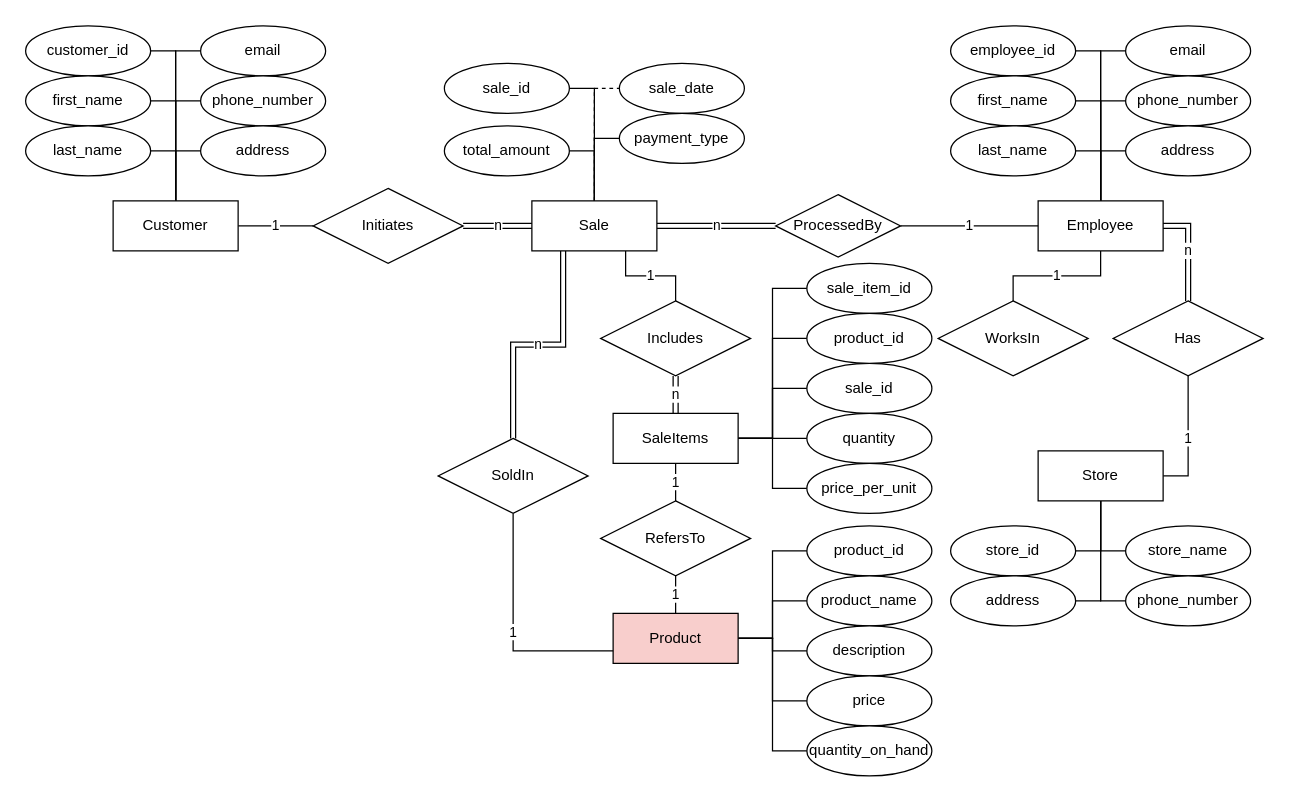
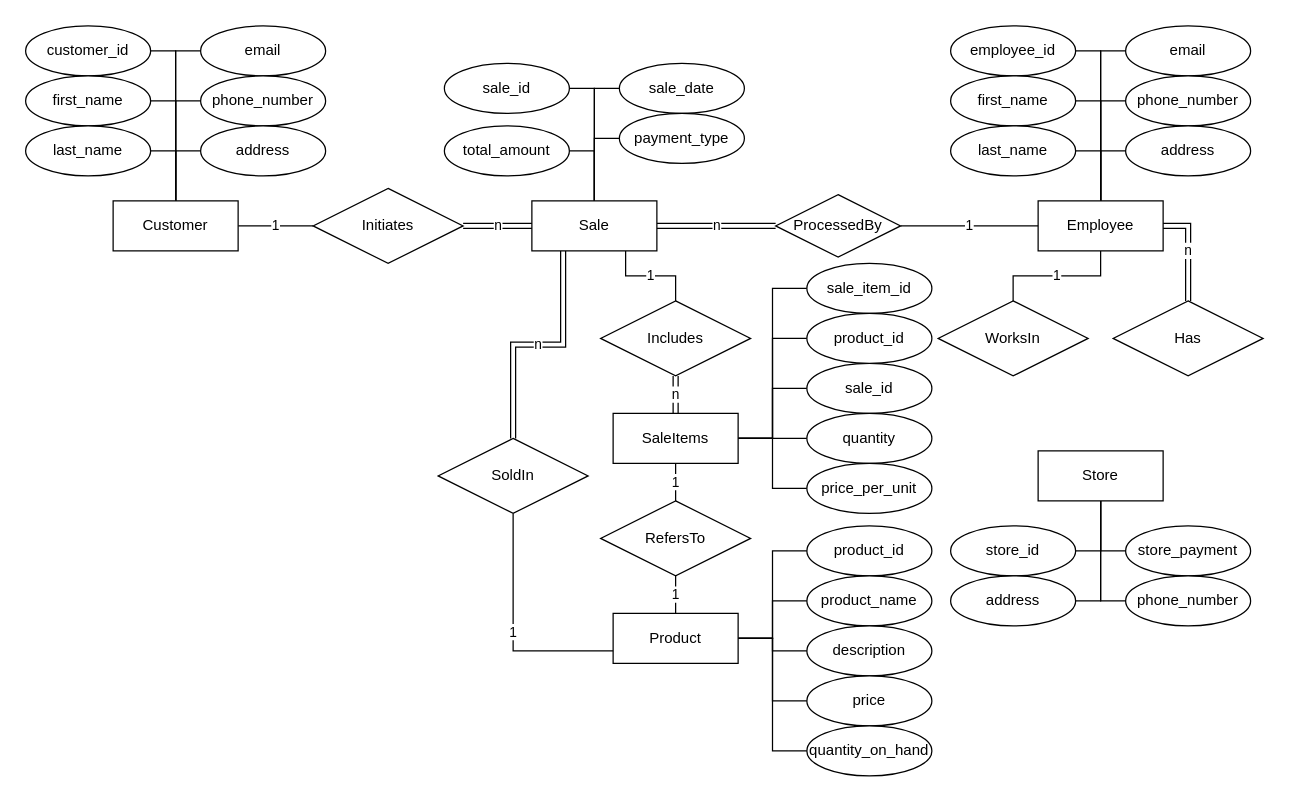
  <mxCell id="0" />
  <mxCell id="1" parent="0" />
  <mxCell id="2" style="edgeStyle=orthogonalEdgeStyle;rounded=0;orthogonalLoop=1;jettySize=auto;html=1;exitX=0.5;exitY=0;exitDx=0;exitDy=0;entryX=1;entryY=0.5;entryDx=0;entryDy=0;endArrow=none;endFill=0;" parent="1" source="9" target="12" edge="1"><mxGeometry relative="1" as="geometry" /></mxCell>
  <mxCell id="3" style="edgeStyle=orthogonalEdgeStyle;rounded=0;orthogonalLoop=1;jettySize=auto;html=1;exitX=0.5;exitY=0;exitDx=0;exitDy=0;entryX=0;entryY=0.5;entryDx=0;entryDy=0;endArrow=none;endFill=0;" parent="1" source="9" target="15" edge="1"><mxGeometry relative="1" as="geometry" /></mxCell>
  <mxCell id="4" style="edgeStyle=orthogonalEdgeStyle;rounded=0;orthogonalLoop=1;jettySize=auto;html=1;exitX=0.5;exitY=0;exitDx=0;exitDy=0;entryX=1;entryY=0.5;entryDx=0;entryDy=0;endArrow=none;endFill=0;" parent="1" source="9" target="11" edge="1"><mxGeometry relative="1" as="geometry" /></mxCell>
  <mxCell id="5" style="edgeStyle=orthogonalEdgeStyle;rounded=0;orthogonalLoop=1;jettySize=auto;html=1;exitX=0.5;exitY=0;exitDx=0;exitDy=0;entryX=0;entryY=0.5;entryDx=0;entryDy=0;endArrow=none;endFill=0;" parent="1" source="9" target="14" edge="1"><mxGeometry relative="1" as="geometry" /></mxCell>
  <mxCell id="6" style="edgeStyle=orthogonalEdgeStyle;rounded=0;orthogonalLoop=1;jettySize=auto;html=1;exitX=0.5;exitY=0;exitDx=0;exitDy=0;entryX=0;entryY=0.5;entryDx=0;entryDy=0;endArrow=none;endFill=0;" parent="1" source="9" target="13" edge="1"><mxGeometry relative="1" as="geometry" /></mxCell>
  <mxCell id="7" style="edgeStyle=orthogonalEdgeStyle;rounded=0;orthogonalLoop=1;jettySize=auto;html=1;exitX=0.5;exitY=0;exitDx=0;exitDy=0;entryX=1;entryY=0.5;entryDx=0;entryDy=0;endArrow=none;endFill=0;" parent="1" source="9" target="10" edge="1"><mxGeometry relative="1" as="geometry" /></mxCell>
  <mxCell id="8" value="1" style="edgeStyle=orthogonalEdgeStyle;rounded=0;orthogonalLoop=1;jettySize=auto;html=1;exitX=1;exitY=0.5;exitDx=0;exitDy=0;entryX=0;entryY=0.5;entryDx=0;entryDy=0;endArrow=none;endFill=0;" parent="1" source="9" target="24" edge="1"><mxGeometry relative="1" as="geometry" /></mxCell>
  <mxCell id="9" value="Customer" style="whiteSpace=wrap;html=1;align=center;" parent="1" vertex="1"><mxGeometry x="90" y="160" width="100" height="40" as="geometry" /></mxCell>
  <mxCell id="10" value="customer_id" style="ellipse;whiteSpace=wrap;html=1;align=center;" parent="1" vertex="1"><mxGeometry x="20" width="100" height="40" as="geometry" y="20" /></mxCell>
  <mxCell id="11" value="first_name" style="ellipse;whiteSpace=wrap;html=1;align=center;" parent="1" vertex="1"><mxGeometry x="20" y="60" width="100" height="40" as="geometry" /></mxCell>
  <mxCell id="12" value="last_name" style="ellipse;whiteSpace=wrap;html=1;align=center;" parent="1" vertex="1"><mxGeometry x="20" y="100" width="100" height="40" as="geometry" /></mxCell>
  <mxCell id="13" value="email" style="ellipse;whiteSpace=wrap;html=1;align=center;" parent="1" vertex="1"><mxGeometry x="160" width="100" height="40" as="geometry" y="20" /></mxCell>
  <mxCell id="14" value="phone_number" style="ellipse;whiteSpace=wrap;html=1;align=center;" parent="1" vertex="1"><mxGeometry x="160" y="60" width="100" height="40" as="geometry" /></mxCell>
  <mxCell id="15" value="address" style="ellipse;whiteSpace=wrap;html=1;align=center;" parent="1" vertex="1"><mxGeometry x="160" y="100" width="100" height="40" as="geometry" /></mxCell>
  <mxCell id="16" style="edgeStyle=orthogonalEdgeStyle;rounded=0;orthogonalLoop=1;jettySize=auto;html=1;exitX=0.5;exitY=0;exitDx=0;exitDy=0;entryX=1;entryY=0.5;entryDx=0;entryDy=0;endArrow=none;endFill=0;" parent="1" source="22" target="27" edge="1"><mxGeometry relative="1" as="geometry" /></mxCell>
  <mxCell id="17" style="edgeStyle=orthogonalEdgeStyle;rounded=0;orthogonalLoop=1;jettySize=auto;html=1;exitX=0.5;exitY=0;exitDx=0;exitDy=0;entryX=0;entryY=0.5;entryDx=0;entryDy=0;endArrow=none;endFill=0;" parent="1" source="22" target="28" edge="1"><mxGeometry relative="1" as="geometry" /></mxCell>
  <mxCell id="18" style="edgeStyle=orthogonalEdgeStyle;rounded=0;orthogonalLoop=1;jettySize=auto;html=1;exitX=0.5;exitY=0;exitDx=0;exitDy=0;entryX=1;entryY=0.5;entryDx=0;entryDy=0;endArrow=none;endFill=0;" parent="1" source="22" target="25" edge="1"><mxGeometry relative="1" as="geometry" /></mxCell>
- <mxCell id="19" style="edgeStyle=orthogonalEdgeStyle;rounded=0;orthogonalLoop=1;jettySize=auto;html=1;exitX=0.5;exitY=0;exitDx=0;exitDy=0;entryX=0;entryY=0.5;entryDx=0;entryDy=0;endArrow=none;endFill=0;dashed=1;" parent="1" source="22" target="26" edge="1"><mxGeometry relative="1" as="geometry" /></mxCell>
+ <mxCell id="19" style="edgeStyle=orthogonalEdgeStyle;rounded=0;orthogonalLoop=1;jettySize=auto;html=1;exitX=0.5;exitY=0;exitDx=0;exitDy=0;entryX=0;entryY=0.5;entryDx=0;entryDy=0;endArrow=none;endFill=0;" parent="1" source="22" target="26" edge="1"><mxGeometry relative="1" as="geometry" /></mxCell>
  <mxCell id="20" value="1" style="edgeStyle=orthogonalEdgeStyle;rounded=0;orthogonalLoop=1;jettySize=auto;html=1;exitX=0.75;exitY=1;exitDx=0;exitDy=0;entryX=0.5;entryY=0;entryDx=0;entryDy=0;endArrow=none;endFill=0;" parent="1" source="22" target="37" edge="1"><mxGeometry relative="1" as="geometry"><mxPoint x="485" y="200" as="sourcePoint" /></mxGeometry></mxCell>
  <mxCell id="21" value="n" style="edgeStyle=orthogonalEdgeStyle;rounded=0;orthogonalLoop=1;jettySize=auto;html=1;exitX=1;exitY=0.5;exitDx=0;exitDy=0;entryX=0;entryY=0.5;entryDx=0;entryDy=0;endArrow=none;endFill=0;shape=link;" parent="1" source="22" target="68" edge="1"><mxGeometry relative="1" as="geometry" /></mxCell>
  <mxCell id="22" value="Sale" style="whiteSpace=wrap;html=1;align=center;" parent="1" vertex="1"><mxGeometry x="425" y="160" width="100" height="40" as="geometry" /></mxCell>
  <mxCell id="23" value="n" style="edgeStyle=orthogonalEdgeStyle;rounded=0;orthogonalLoop=1;jettySize=auto;html=1;exitX=1;exitY=0.5;exitDx=0;exitDy=0;entryX=0;entryY=0.5;entryDx=0;entryDy=0;endArrow=none;endFill=0;shape=link;" parent="1" source="24" target="22" edge="1"><mxGeometry relative="1" as="geometry" /></mxCell>
  <mxCell id="24" value="Initiates" style="shape=rhombus;perimeter=rhombusPerimeter;whiteSpace=wrap;html=1;align=center;" parent="1" vertex="1"><mxGeometry x="250" y="150" width="120" height="60" as="geometry" /></mxCell>
  <mxCell id="25" value="sale_id" style="ellipse;whiteSpace=wrap;html=1;align=center;" parent="1" vertex="1"><mxGeometry x="355" y="50" width="100" height="40" as="geometry" /></mxCell>
  <mxCell id="26" value="sale_date" style="ellipse;whiteSpace=wrap;html=1;align=center;" parent="1" vertex="1"><mxGeometry x="495" y="50" width="100" height="40" as="geometry" /></mxCell>
  <mxCell id="27" value="total_amount" style="ellipse;whiteSpace=wrap;html=1;align=center;" parent="1" vertex="1"><mxGeometry x="355" y="100" width="100" height="40" as="geometry" /></mxCell>
  <mxCell id="28" value="payment_type" style="ellipse;whiteSpace=wrap;html=1;align=center;" parent="1" vertex="1"><mxGeometry x="495" y="90" width="100" height="40" as="geometry" /></mxCell>
  <mxCell id="29" style="edgeStyle=orthogonalEdgeStyle;rounded=0;orthogonalLoop=1;jettySize=auto;html=1;exitX=1;exitY=0.5;exitDx=0;exitDy=0;entryX=0;entryY=0.5;entryDx=0;entryDy=0;endArrow=none;endFill=0;" parent="1" source="35" target="42" edge="1"><mxGeometry relative="1" as="geometry" /></mxCell>
  <mxCell id="30" style="edgeStyle=orthogonalEdgeStyle;rounded=0;orthogonalLoop=1;jettySize=auto;html=1;exitX=1;exitY=0.5;exitDx=0;exitDy=0;entryX=0;entryY=0.5;entryDx=0;entryDy=0;endArrow=none;endFill=0;" parent="1" source="35" target="41" edge="1"><mxGeometry relative="1" as="geometry" /></mxCell>
  <mxCell id="31" style="edgeStyle=orthogonalEdgeStyle;rounded=0;orthogonalLoop=1;jettySize=auto;html=1;exitX=1;exitY=0.5;exitDx=0;exitDy=0;entryX=0;entryY=0.5;entryDx=0;entryDy=0;endArrow=none;endFill=0;" parent="1" source="35" target="39" edge="1"><mxGeometry relative="1" as="geometry" /></mxCell>
  <mxCell id="32" style="edgeStyle=orthogonalEdgeStyle;rounded=0;orthogonalLoop=1;jettySize=auto;html=1;exitX=1;exitY=0.5;exitDx=0;exitDy=0;entryX=0;entryY=0.5;entryDx=0;entryDy=0;endArrow=none;endFill=0;" parent="1" source="35" target="40" edge="1"><mxGeometry relative="1" as="geometry" /></mxCell>
  <mxCell id="33" style="edgeStyle=orthogonalEdgeStyle;rounded=0;orthogonalLoop=1;jettySize=auto;html=1;exitX=1;exitY=0.5;exitDx=0;exitDy=0;entryX=0;entryY=0.5;entryDx=0;entryDy=0;endArrow=none;endFill=0;" parent="1" source="35" target="38" edge="1"><mxGeometry relative="1" as="geometry" /></mxCell>
  <mxCell id="34" value="1" style="edgeStyle=orthogonalEdgeStyle;rounded=0;orthogonalLoop=1;jettySize=auto;html=1;exitX=0.5;exitY=1;exitDx=0;exitDy=0;entryX=0.5;entryY=0;entryDx=0;entryDy=0;endArrow=none;endFill=0;" parent="1" source="35" target="50" edge="1"><mxGeometry relative="1" as="geometry" /></mxCell>
  <mxCell id="35" value="SaleItems" style="whiteSpace=wrap;html=1;align=center;" parent="1" vertex="1"><mxGeometry x="490" y="330" width="100" height="40" as="geometry" /></mxCell>
  <mxCell id="36" value="n" style="edgeStyle=orthogonalEdgeStyle;rounded=0;orthogonalLoop=1;jettySize=auto;html=1;exitX=0.5;exitY=1;exitDx=0;exitDy=0;entryX=0.5;entryY=0;entryDx=0;entryDy=0;endArrow=none;endFill=0;shape=link;" parent="1" source="37" target="35" edge="1"><mxGeometry relative="1" as="geometry" /></mxCell>
  <mxCell id="37" value="Includes" style="shape=rhombus;perimeter=rhombusPerimeter;whiteSpace=wrap;html=1;align=center;" parent="1" vertex="1"><mxGeometry x="480" y="240" width="120" height="60" as="geometry" /></mxCell>
  <mxCell id="38" value="sale_item_id" style="ellipse;whiteSpace=wrap;html=1;align=center;" parent="1" vertex="1"><mxGeometry x="645" y="210" width="100" height="40" as="geometry" /></mxCell>
  <mxCell id="39" value="sale_id" style="ellipse;whiteSpace=wrap;html=1;align=center;" parent="1" vertex="1"><mxGeometry x="645" y="290" width="100" height="40" as="geometry" /></mxCell>
  <mxCell id="40" value="product_id" style="ellipse;whiteSpace=wrap;html=1;align=center;" parent="1" vertex="1"><mxGeometry x="645" y="250" width="100" height="40" as="geometry" /></mxCell>
  <mxCell id="41" value="quantity" style="ellipse;whiteSpace=wrap;html=1;align=center;" parent="1" vertex="1"><mxGeometry x="645" y="330" width="100" height="40" as="geometry" /></mxCell>
  <mxCell id="42" value="price_per_unit" style="ellipse;whiteSpace=wrap;html=1;align=center;" parent="1" vertex="1"><mxGeometry x="645" y="370" width="100" height="40" as="geometry" /></mxCell>
  <mxCell id="43" style="edgeStyle=orthogonalEdgeStyle;rounded=0;orthogonalLoop=1;jettySize=auto;html=1;exitX=1;exitY=0.5;exitDx=0;exitDy=0;entryX=0;entryY=0.5;entryDx=0;entryDy=0;endArrow=none;endFill=0;" parent="1" source="48" target="51" edge="1"><mxGeometry relative="1" as="geometry" /></mxCell>
  <mxCell id="44" style="edgeStyle=orthogonalEdgeStyle;rounded=0;orthogonalLoop=1;jettySize=auto;html=1;exitX=1;exitY=0.5;exitDx=0;exitDy=0;entryX=0;entryY=0.5;entryDx=0;entryDy=0;endArrow=none;endFill=0;" parent="1" source="48" target="52" edge="1"><mxGeometry relative="1" as="geometry" /></mxCell>
  <mxCell id="45" style="edgeStyle=orthogonalEdgeStyle;rounded=0;orthogonalLoop=1;jettySize=auto;html=1;exitX=1;exitY=0.5;exitDx=0;exitDy=0;entryX=0;entryY=0.5;entryDx=0;entryDy=0;endArrow=none;endFill=0;" parent="1" source="48" target="53" edge="1"><mxGeometry relative="1" as="geometry" /></mxCell>
  <mxCell id="46" style="edgeStyle=orthogonalEdgeStyle;rounded=0;orthogonalLoop=1;jettySize=auto;html=1;exitX=1;exitY=0.5;exitDx=0;exitDy=0;entryX=0;entryY=0.5;entryDx=0;entryDy=0;endArrow=none;endFill=0;" parent="1" source="48" target="54" edge="1"><mxGeometry relative="1" as="geometry" /></mxCell>
  <mxCell id="47" style="edgeStyle=orthogonalEdgeStyle;rounded=0;orthogonalLoop=1;jettySize=auto;html=1;exitX=1;exitY=0.5;exitDx=0;exitDy=0;entryX=0;entryY=0.5;entryDx=0;entryDy=0;endArrow=none;endFill=0;" parent="1" source="48" target="55" edge="1"><mxGeometry relative="1" as="geometry" /></mxCell>
- <mxCell id="48" value="Product" style="whiteSpace=wrap;html=1;align=center;fillColor=#f8cecc;" parent="1" vertex="1"><mxGeometry x="490" y="490" width="100" height="40" as="geometry" /></mxCell>
+ <mxCell id="48" value="Product" style="whiteSpace=wrap;html=1;align=center;" parent="1" vertex="1"><mxGeometry x="490" y="490" width="100" height="40" as="geometry" /></mxCell>
  <mxCell id="49" value="1" style="edgeStyle=orthogonalEdgeStyle;rounded=0;orthogonalLoop=1;jettySize=auto;html=1;exitX=0.5;exitY=1;exitDx=0;exitDy=0;entryX=0.5;entryY=0;entryDx=0;entryDy=0;endArrow=none;endFill=0;" parent="1" source="50" target="48" edge="1"><mxGeometry relative="1" as="geometry" /></mxCell>
  <mxCell id="50" value="RefersTo" style="shape=rhombus;perimeter=rhombusPerimeter;whiteSpace=wrap;html=1;align=center;" parent="1" vertex="1"><mxGeometry x="480" y="400" width="120" height="60" as="geometry" /></mxCell>
  <mxCell id="51" value="product_id" style="ellipse;whiteSpace=wrap;html=1;align=center;" parent="1" vertex="1"><mxGeometry x="645" y="420" width="100" height="40" as="geometry" /></mxCell>
  <mxCell id="52" value="product_name" style="ellipse;whiteSpace=wrap;html=1;align=center;" parent="1" vertex="1"><mxGeometry x="645" y="460" width="100" height="40" as="geometry" /></mxCell>
  <mxCell id="53" value="description" style="ellipse;whiteSpace=wrap;html=1;align=center;" parent="1" vertex="1"><mxGeometry x="645" y="500" width="100" height="40" as="geometry" /></mxCell>
  <mxCell id="54" value="price" style="ellipse;whiteSpace=wrap;html=1;align=center;" parent="1" vertex="1"><mxGeometry x="645" y="540" width="100" height="40" as="geometry" /></mxCell>
  <mxCell id="55" value="quantity_on_hand" style="ellipse;whiteSpace=wrap;html=1;align=center;" parent="1" vertex="1"><mxGeometry x="645" y="580" width="100" height="40" as="geometry" /></mxCell>
  <mxCell id="56" value="n" style="edgeStyle=orthogonalEdgeStyle;rounded=0;orthogonalLoop=1;jettySize=auto;html=1;exitX=0.5;exitY=0;exitDx=0;exitDy=0;entryX=0.25;entryY=1;entryDx=0;entryDy=0;endArrow=none;endFill=0;shape=link;" parent="1" source="58" target="22" edge="1"><mxGeometry relative="1" as="geometry" /></mxCell>
  <mxCell id="57" value="1" style="edgeStyle=orthogonalEdgeStyle;rounded=0;orthogonalLoop=1;jettySize=auto;html=1;exitX=0.5;exitY=1;exitDx=0;exitDy=0;entryX=0;entryY=0.75;entryDx=0;entryDy=0;endArrow=none;endFill=0;" parent="1" source="58" target="48" edge="1"><mxGeometry relative="1" as="geometry" /></mxCell>
  <mxCell id="58" value="SoldIn" style="shape=rhombus;perimeter=rhombusPerimeter;whiteSpace=wrap;html=1;align=center;" parent="1" vertex="1"><mxGeometry x="350" y="350" width="120" height="60" as="geometry" /></mxCell>
  <mxCell id="59" style="edgeStyle=orthogonalEdgeStyle;rounded=0;orthogonalLoop=1;jettySize=auto;html=1;exitX=0.5;exitY=0;exitDx=0;exitDy=0;entryX=1;entryY=0.5;entryDx=0;entryDy=0;endArrow=none;endFill=0;" parent="1" source="66" target="71" edge="1"><mxGeometry relative="1" as="geometry" /></mxCell>
  <mxCell id="60" style="edgeStyle=orthogonalEdgeStyle;rounded=0;orthogonalLoop=1;jettySize=auto;html=1;exitX=0.5;exitY=0;exitDx=0;exitDy=0;entryX=0;entryY=0.5;entryDx=0;entryDy=0;endArrow=none;endFill=0;" parent="1" source="66" target="74" edge="1"><mxGeometry relative="1" as="geometry" /></mxCell>
  <mxCell id="61" style="edgeStyle=orthogonalEdgeStyle;rounded=0;orthogonalLoop=1;jettySize=auto;html=1;exitX=0.5;exitY=0;exitDx=0;exitDy=0;entryX=1;entryY=0.5;entryDx=0;entryDy=0;endArrow=none;endFill=0;" parent="1" source="66" target="70" edge="1"><mxGeometry relative="1" as="geometry" /></mxCell>
  <mxCell id="62" style="edgeStyle=orthogonalEdgeStyle;rounded=0;orthogonalLoop=1;jettySize=auto;html=1;exitX=0.5;exitY=0;exitDx=0;exitDy=0;entryX=0;entryY=0.5;entryDx=0;entryDy=0;endArrow=none;endFill=0;" parent="1" source="66" target="73" edge="1"><mxGeometry relative="1" as="geometry" /></mxCell>
  <mxCell id="63" style="edgeStyle=orthogonalEdgeStyle;rounded=0;orthogonalLoop=1;jettySize=auto;html=1;exitX=0.5;exitY=0;exitDx=0;exitDy=0;entryX=1;entryY=0.5;entryDx=0;entryDy=0;endArrow=none;endFill=0;" parent="1" source="66" target="69" edge="1"><mxGeometry relative="1" as="geometry" /></mxCell>
  <mxCell id="64" style="edgeStyle=orthogonalEdgeStyle;rounded=0;orthogonalLoop=1;jettySize=auto;html=1;exitX=0.5;exitY=0;exitDx=0;exitDy=0;entryX=0;entryY=0.5;entryDx=0;entryDy=0;endArrow=none;endFill=0;" parent="1" source="66" target="72" edge="1"><mxGeometry relative="1" as="geometry" /></mxCell>
  <mxCell id="65" value="1" style="edgeStyle=orthogonalEdgeStyle;rounded=0;orthogonalLoop=1;jettySize=auto;html=1;exitX=0.5;exitY=1;exitDx=0;exitDy=0;entryX=0.5;entryY=0;entryDx=0;entryDy=0;endArrow=none;endFill=0;" parent="1" source="66" target="81" edge="1"><mxGeometry relative="1" as="geometry" /></mxCell>
  <mxCell id="66" value="Employee" style="whiteSpace=wrap;html=1;align=center;" parent="1" vertex="1"><mxGeometry x="830" y="160" width="100" height="40" as="geometry" /></mxCell>
  <mxCell id="67" value="1" style="edgeStyle=orthogonalEdgeStyle;rounded=0;orthogonalLoop=1;jettySize=auto;html=1;exitX=1;exitY=0.5;exitDx=0;exitDy=0;entryX=0;entryY=0.5;entryDx=0;entryDy=0;endArrow=none;endFill=0;" parent="1" source="68" target="66" edge="1"><mxGeometry relative="1" as="geometry" /></mxCell>
  <mxCell id="68" value="ProcessedBy" style="shape=rhombus;perimeter=rhombusPerimeter;whiteSpace=wrap;html=1;align=center;" parent="1" vertex="1"><mxGeometry x="620" y="155" width="100" height="50" as="geometry" /></mxCell>
  <mxCell id="69" value="employee_id" style="ellipse;whiteSpace=wrap;html=1;align=center;" parent="1" vertex="1"><mxGeometry x="760" width="100" height="40" as="geometry" y="20" /></mxCell>
  <mxCell id="70" value="first_name" style="ellipse;whiteSpace=wrap;html=1;align=center;" parent="1" vertex="1"><mxGeometry x="760" y="60" width="100" height="40" as="geometry" /></mxCell>
  <mxCell id="71" value="last_name" style="ellipse;whiteSpace=wrap;html=1;align=center;" parent="1" vertex="1"><mxGeometry x="760" y="100" width="100" height="40" as="geometry" /></mxCell>
  <mxCell id="72" value="email" style="ellipse;whiteSpace=wrap;html=1;align=center;" parent="1" vertex="1"><mxGeometry x="900" width="100" height="40" as="geometry" y="20" /></mxCell>
  <mxCell id="73" value="phone_number" style="ellipse;whiteSpace=wrap;html=1;align=center;" parent="1" vertex="1"><mxGeometry x="900" y="60" width="100" height="40" as="geometry" /></mxCell>
  <mxCell id="74" value="address" style="ellipse;whiteSpace=wrap;html=1;align=center;" parent="1" vertex="1"><mxGeometry x="900" y="100" width="100" height="40" as="geometry" /></mxCell>
- <mxCell id="75" value="1" style="edgeStyle=orthogonalEdgeStyle;rounded=0;orthogonalLoop=1;jettySize=auto;html=1;exitX=1;exitY=0.5;exitDx=0;exitDy=0;entryX=0.5;entryY=1;entryDx=0;entryDy=0;endArrow=none;endFill=0;" parent="1" source="80" target="83" edge="1"><mxGeometry relative="1" as="geometry" /></mxCell>
  <mxCell id="76" style="edgeStyle=orthogonalEdgeStyle;rounded=0;orthogonalLoop=1;jettySize=auto;html=1;exitX=0.5;exitY=1;exitDx=0;exitDy=0;entryX=1;entryY=0.5;entryDx=0;entryDy=0;endArrow=none;endFill=0;" parent="1" source="80" target="84" edge="1"><mxGeometry relative="1" as="geometry" /></mxCell>
  <mxCell id="77" style="edgeStyle=orthogonalEdgeStyle;rounded=0;orthogonalLoop=1;jettySize=auto;html=1;exitX=0.5;exitY=1;exitDx=0;exitDy=0;entryX=0;entryY=0.5;entryDx=0;entryDy=0;endArrow=none;endFill=0;" parent="1" source="80" target="85" edge="1"><mxGeometry relative="1" as="geometry" /></mxCell>
  <mxCell id="78" style="edgeStyle=orthogonalEdgeStyle;rounded=0;orthogonalLoop=1;jettySize=auto;html=1;exitX=0.5;exitY=1;exitDx=0;exitDy=0;entryX=1;entryY=0.5;entryDx=0;entryDy=0;endArrow=none;endFill=0;" parent="1" source="80" target="86" edge="1"><mxGeometry relative="1" as="geometry" /></mxCell>
  <mxCell id="79" style="edgeStyle=orthogonalEdgeStyle;rounded=0;orthogonalLoop=1;jettySize=auto;html=1;exitX=0.5;exitY=1;exitDx=0;exitDy=0;entryX=0;entryY=0.5;entryDx=0;entryDy=0;endArrow=none;endFill=0;" parent="1" source="80" target="87" edge="1"><mxGeometry relative="1" as="geometry" /></mxCell>
  <mxCell id="80" value="Store" style="whiteSpace=wrap;html=1;align=center;" parent="1" vertex="1"><mxGeometry x="830" y="360" width="100" height="40" as="geometry" /></mxCell>
  <mxCell id="81" value="WorksIn" style="shape=rhombus;perimeter=rhombusPerimeter;whiteSpace=wrap;html=1;align=center;" parent="1" vertex="1"><mxGeometry x="750" y="240" width="120" height="60" as="geometry" /></mxCell>
  <mxCell id="82" value="n" style="edgeStyle=orthogonalEdgeStyle;rounded=0;orthogonalLoop=1;jettySize=auto;html=1;exitX=0.5;exitY=0;exitDx=0;exitDy=0;entryX=1;entryY=0.5;entryDx=0;entryDy=0;endArrow=none;endFill=0;shape=link;" parent="1" source="83" target="66" edge="1"><mxGeometry relative="1" as="geometry" /></mxCell>
  <mxCell id="83" value="Has" style="shape=rhombus;perimeter=rhombusPerimeter;whiteSpace=wrap;html=1;align=center;" parent="1" vertex="1"><mxGeometry x="890" y="240" width="120" height="60" as="geometry" /></mxCell>
  <mxCell id="84" value="store_id" style="ellipse;whiteSpace=wrap;html=1;align=center;" parent="1" vertex="1"><mxGeometry x="760" y="420" width="100" height="40" as="geometry" /></mxCell>
- <mxCell id="85" value="store_name" style="ellipse;whiteSpace=wrap;html=1;align=center;" parent="1" vertex="1"><mxGeometry x="900" y="420" width="100" height="40" as="geometry" /></mxCell>
+ <mxCell id="85" value="store_payment" style="ellipse;whiteSpace=wrap;html=1;align=center;" parent="1" vertex="1"><mxGeometry x="900" y="420" width="100" height="40" as="geometry" /></mxCell>
  <mxCell id="86" value="address" style="ellipse;whiteSpace=wrap;html=1;align=center;" parent="1" vertex="1"><mxGeometry x="760" y="460" width="100" height="40" as="geometry" /></mxCell>
  <mxCell id="87" value="phone_number" style="ellipse;whiteSpace=wrap;html=1;align=center;" parent="1" vertex="1"><mxGeometry x="900" y="460" width="100" height="40" as="geometry" /></mxCell>
